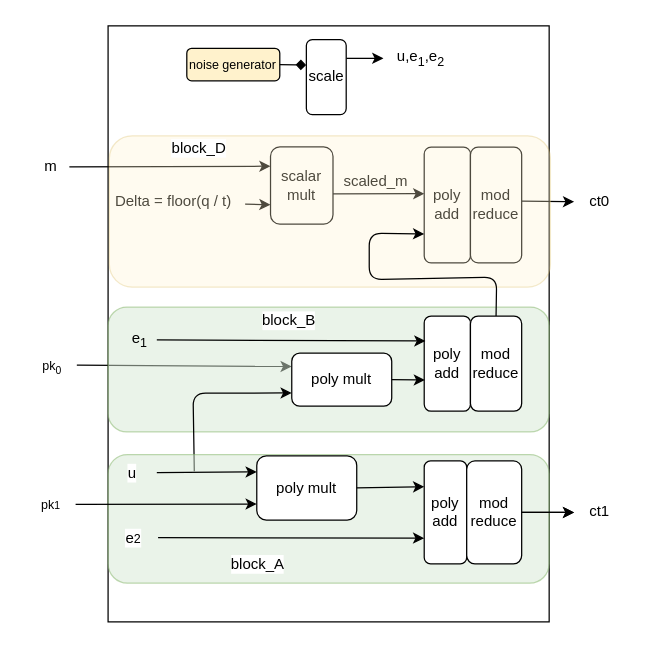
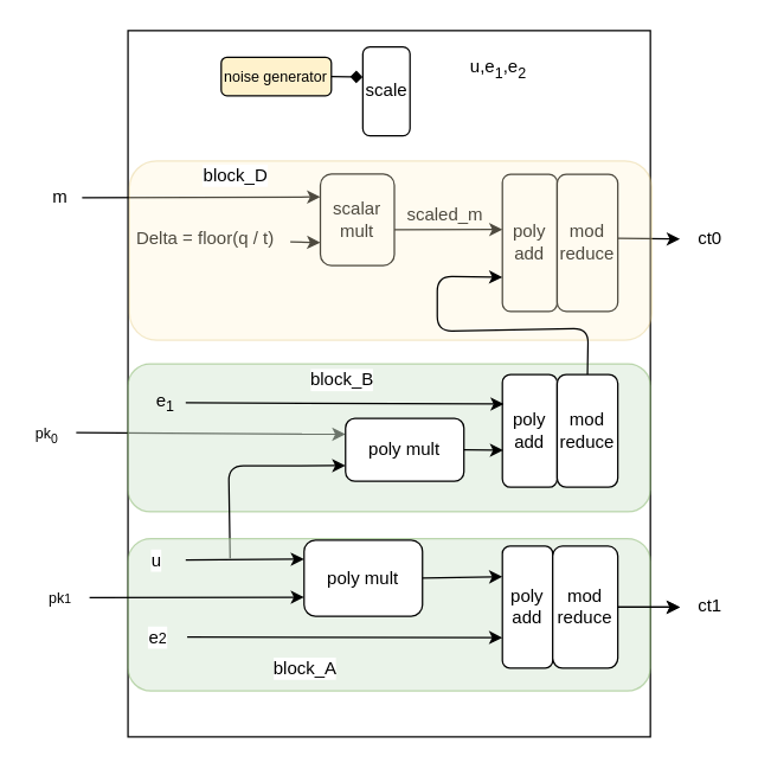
  <mxCell id="0" />
  <mxCell id="1" parent="0" />
  <mxCell id="2" value="" style="rounded=0;whiteSpace=wrap;html=1;" parent="1" vertex="1"><mxGeometry x="86" y="20" width="353" height="477" as="geometry" /></mxCell>
  <mxCell id="3" value="ct0" style="text;html=1;align=center;verticalAlign=middle;resizable=0;points=[];autosize=1;strokeColor=none;fillColor=none;" parent="1" vertex="1"><mxGeometry x="459" y="146" width="40" height="30" as="geometry" /></mxCell>
  <mxCell id="4" style="edgeStyle=none;html=1;exitX=1;exitY=0.5;exitDx=0;exitDy=0;" parent="1" target="3" edge="1"><mxGeometry relative="1" as="geometry"><mxPoint x="469" y="170" as="targetPoint" /><mxPoint x="417" y="160.31" as="sourcePoint" /></mxGeometry></mxCell>
  <mxCell id="5" value="" style="endArrow=classic;html=1;entryX=0;entryY=0.25;entryDx=0;entryDy=0;" parent="1" source="6" target="11" edge="1"><mxGeometry width="50" height="50" relative="1" as="geometry"><mxPoint x="122" y="295" as="sourcePoint" /><mxPoint x="242" y="382" as="targetPoint" /></mxGeometry></mxCell>
- <mxCell id="6" value="&lt;span style=&quot;font-size: 10px;&quot;&gt;pk&lt;sub&gt;0&lt;/sub&gt;&lt;/span&gt;" style="text;html=1;align=center;verticalAlign=middle;resizable=0;points=[];autosize=1;strokeColor=none;fillColor=none;" parent="1" vertex="1"><mxGeometry x="21" y="276.5" width="40" height="30" as="geometry" /></mxCell>
+ <mxCell id="6" value="&lt;span style=&quot;font-size: 10px;&quot;&gt;pk&lt;sub&gt;0&lt;/sub&gt;&lt;/span&gt;" style="text;html=1;align=center;verticalAlign=middle;resizable=0;points=[];autosize=1;strokeColor=none;fillColor=none;" parent="1" vertex="1"><mxGeometry x="11" y="276.5" width="40" height="30" as="geometry" /></mxCell>
  <mxCell id="7" value="" style="endArrow=classic;html=1;entryX=0;entryY=0.25;entryDx=0;entryDy=0;" parent="1" source="8" target="15" edge="1"><mxGeometry width="50" height="50" relative="1" as="geometry"><mxPoint x="124" y="141" as="sourcePoint" /><mxPoint x="284" y="141" as="targetPoint" /></mxGeometry></mxCell>
  <mxCell id="8" value="m" style="text;html=1;align=center;verticalAlign=middle;resizable=0;points=[];autosize=1;strokeColor=none;fillColor=none;" parent="1" vertex="1"><mxGeometry x="25" y="118" width="30" height="30" as="geometry" /></mxCell>
  <mxCell id="9" value="" style="rounded=1;whiteSpace=wrap;html=1;fillColor=#d5e8d4;fillStyle=auto;opacity=50;strokeColor=#82b366;" parent="1" vertex="1"><mxGeometry x="86" y="245" width="353" height="100" as="geometry" /></mxCell>
  <mxCell id="10" value="" style="group" parent="1" vertex="1" connectable="0"><mxGeometry x="79" y="117" width="361" height="349" as="geometry" /></mxCell>
  <mxCell id="11" value="poly mult" style="rounded=1;whiteSpace=wrap;html=1;" parent="10" vertex="1"><mxGeometry x="154" y="165" width="80" height="42.4" as="geometry" /></mxCell>
  <mxCell id="12" value="poly add" style="rounded=1;whiteSpace=wrap;html=1;" parent="10" vertex="1"><mxGeometry x="260" y="135.218" width="37" height="76.183" as="geometry" /></mxCell>
  <mxCell id="13" style="edgeStyle=none;html=1;exitX=1;exitY=0.5;exitDx=0;exitDy=0;entryX=0.016;entryY=0.672;entryDx=0;entryDy=0;entryPerimeter=0;" parent="10" source="11" target="12" edge="1"><mxGeometry relative="1" as="geometry"><mxPoint x="220" y="185.149" as="targetPoint" /></mxGeometry></mxCell>
  <mxCell id="14" value="" style="endArrow=classic;html=1;entryX=0;entryY=0.75;entryDx=0;entryDy=0;" parent="10" target="11" edge="1"><mxGeometry width="50" height="50" relative="1" as="geometry"><mxPoint x="76" y="259.434" as="sourcePoint" /><mxPoint x="173" y="175.015" as="targetPoint" /><Array as="points"><mxPoint x="75" y="197" /></Array></mxGeometry></mxCell>
  <mxCell id="15" value="scalar mult" style="rounded=1;whiteSpace=wrap;html=1;" parent="10" vertex="1"><mxGeometry x="137" y="-0.115" width="50" height="61.77" as="geometry" /></mxCell>
  <mxCell id="16" value="" style="endArrow=classic;html=1;entryX=0;entryY=0.75;entryDx=0;entryDy=0;exitX=1.015;exitY=0.557;exitDx=0;exitDy=0;exitPerimeter=0;" parent="10" source="17" target="15" edge="1"><mxGeometry width="50" height="50" relative="1" as="geometry"><mxPoint x="45" y="46.212" as="sourcePoint" /><mxPoint x="95" y="-46.442" as="targetPoint" /></mxGeometry></mxCell>
  <mxCell id="17" value="Delta = floor(q / t)" style="text;html=1;align=center;verticalAlign=middle;resizable=0;points=[];autosize=1;strokeColor=none;fillColor=none;" parent="10" vertex="1"><mxGeometry x="3" y="30.711" width="112" height="27" as="geometry" /></mxCell>
  <mxCell id="18" value="e&lt;sub&gt;1&lt;/sub&gt;" style="text;html=1;align=center;verticalAlign=middle;resizable=0;points=[];autosize=1;strokeColor=none;fillColor=none;" parent="10" vertex="1"><mxGeometry x="12" y="138.996" width="40" height="30" as="geometry" /></mxCell>
  <mxCell id="19" value="scaled_m" style="text;html=1;align=center;verticalAlign=middle;resizable=0;points=[];autosize=1;strokeColor=none;fillColor=none;" parent="10" vertex="1"><mxGeometry x="185.5" y="13.268" width="70" height="30" as="geometry" /></mxCell>
  <mxCell id="20" value="poly add" style="rounded=1;whiteSpace=wrap;html=1;" parent="10" vertex="1"><mxGeometry x="260" width="37" height="92.655" as="geometry" /></mxCell>
  <mxCell id="21" style="edgeStyle=none;html=1;entryX=0.003;entryY=0.737;entryDx=0;entryDy=0;exitX=1;exitY=0.609;exitDx=0;exitDy=0;exitPerimeter=0;entryPerimeter=0;" parent="10" source="15" edge="1"><mxGeometry relative="1" as="geometry"><mxPoint x="140" y="41.065" as="sourcePoint" /><mxPoint x="260.111" y="37.287" as="targetPoint" /><Array as="points" /></mxGeometry></mxCell>
  <mxCell id="22" value="" style="endArrow=classic;html=1;entryX=0;entryY=0.25;entryDx=0;entryDy=0;" parent="10" edge="1"><mxGeometry width="50" height="50" relative="1" as="geometry"><mxPoint x="46" y="154.288" as="sourcePoint" /><mxPoint x="261" y="155.164" as="targetPoint" /><Array as="points" /></mxGeometry></mxCell>
  <mxCell id="23" value="mod reduce" style="rounded=1;whiteSpace=wrap;html=1;" parent="10" vertex="1"><mxGeometry x="297" width="41" height="92.655" as="geometry" /></mxCell>
  <mxCell id="24" value="mod reduce" style="rounded=1;whiteSpace=wrap;html=1;" parent="10" vertex="1"><mxGeometry x="297" y="135.218" width="41" height="76.183" as="geometry" /></mxCell>
  <mxCell id="25" value="" style="rounded=1;whiteSpace=wrap;html=1;fillColor=#d5e8d4;fillStyle=auto;opacity=50;strokeColor=#82b366;" parent="10" vertex="1"><mxGeometry x="7" y="246.05" width="353" height="102.95" as="geometry" /></mxCell>
  <mxCell id="26" value="poly mult" style="rounded=1;whiteSpace=wrap;html=1;" parent="10" vertex="1"><mxGeometry x="126" y="247.08" width="80" height="51.475" as="geometry" /></mxCell>
  <mxCell id="27" value="poly add" style="rounded=1;whiteSpace=wrap;html=1;" parent="10" vertex="1"><mxGeometry x="260" y="251.198" width="34" height="82.36" as="geometry" /></mxCell>
  <mxCell id="28" style="edgeStyle=none;html=1;exitX=1;exitY=0.5;exitDx=0;exitDy=0;entryX=0;entryY=0.25;entryDx=0;entryDy=0;" parent="10" source="26" target="27" edge="1"><mxGeometry relative="1" as="geometry"><mxPoint x="226" y="271.788" as="targetPoint" /></mxGeometry></mxCell>
  <mxCell id="29" value="e&lt;span style=&quot;font-size: 10px;&quot;&gt;2&lt;/span&gt;" style="text;html=1;align=center;verticalAlign=middle;resizable=0;points=[];autosize=1;labelBackgroundColor=#FFFFFF;" parent="10" vertex="1"><mxGeometry x="7" y="297.525" width="40" height="30" as="geometry" /></mxCell>
  <mxCell id="30" value="" style="endArrow=classic;html=1;entryX=0;entryY=0.25;entryDx=0;entryDy=0;labelBackgroundColor=default;" parent="10" target="26" edge="1"><mxGeometry width="50" height="50" relative="1" as="geometry"><mxPoint x="46" y="260.463" as="sourcePoint" /><mxPoint x="166" y="350.029" as="targetPoint" /></mxGeometry></mxCell>
  <mxCell id="31" value="u" style="text;html=1;align=center;verticalAlign=middle;resizable=0;points=[];autosize=1;labelBackgroundColor=#FFFFFF;" parent="10" vertex="1"><mxGeometry x="11" y="246.05" width="30" height="30" as="geometry" /></mxCell>
  <mxCell id="32" value="" style="endArrow=classic;html=1;entryX=0;entryY=0.75;entryDx=0;entryDy=0;" parent="10" source="29" target="27" edge="1"><mxGeometry width="50" height="50" relative="1" as="geometry"><mxPoint x="50" y="313.997" as="sourcePoint" /><mxPoint x="226" y="318.115" as="targetPoint" /><Array as="points" /></mxGeometry></mxCell>
  <mxCell id="33" value="mod&lt;br&gt;reduce" style="rounded=1;whiteSpace=wrap;html=1;" parent="10" vertex="1"><mxGeometry x="294" y="251.198" width="44" height="82.36" as="geometry" /></mxCell>
  <mxCell id="34" value="block_A" style="text;html=1;strokeColor=none;fillColor=none;align=center;verticalAlign=middle;whiteSpace=wrap;rounded=0;labelBackgroundColor=#FFFFFF;fillStyle=hatch;" parent="10" vertex="1"><mxGeometry x="97" y="318.115" width="60" height="30.885" as="geometry" /></mxCell>
  <mxCell id="35" value="" style="rounded=1;whiteSpace=wrap;html=1;fillColor=#fff2cc;fillStyle=auto;strokeColor=#d6b656;opacity=30;" parent="10" vertex="1"><mxGeometry x="8" y="-9" width="353" height="121" as="geometry" /></mxCell>
  <mxCell id="36" style="edgeStyle=none;html=1;exitX=0.5;exitY=0;exitDx=0;exitDy=0;entryX=0;entryY=0.75;entryDx=0;entryDy=0;" edge="1" parent="10" source="24" target="20"><mxGeometry relative="1" as="geometry"><mxPoint x="166" y="64" as="targetPoint" /><Array as="points"><mxPoint x="318" y="104" /><mxPoint x="216" y="106" /><mxPoint x="216" y="69" /></Array></mxGeometry></mxCell>
  <mxCell id="37" value="ct1" style="text;html=1;align=center;verticalAlign=middle;resizable=0;points=[];autosize=1;strokeColor=none;fillColor=none;" parent="1" vertex="1"><mxGeometry x="459" y="394.38" width="40" height="30" as="geometry" /></mxCell>
  <mxCell id="38" style="edgeStyle=none;html=1;exitX=1;exitY=0.5;exitDx=0;exitDy=0;" parent="1" source="33" target="37" edge="1"><mxGeometry relative="1" as="geometry"><mxPoint x="405" y="416" as="targetPoint" /><mxPoint x="375" y="416" as="sourcePoint" /></mxGeometry></mxCell>
  <mxCell id="39" value="" style="endArrow=classic;html=1;entryX=0;entryY=0.75;entryDx=0;entryDy=0;" parent="1" source="40" target="26" edge="1"><mxGeometry width="50" height="50" relative="1" as="geometry"><mxPoint x="125" y="405" as="sourcePoint" /><mxPoint x="255" y="407" as="targetPoint" /></mxGeometry></mxCell>
  <mxCell id="40" value="&lt;span style=&quot;font-size: 10px;&quot;&gt;pk&lt;/span&gt;&lt;span style=&quot;font-size: 8.333px;&quot;&gt;1&lt;/span&gt;" style="text;html=1;align=center;verticalAlign=middle;resizable=0;points=[];autosize=1;strokeColor=none;fillColor=none;" parent="1" vertex="1"><mxGeometry x="20" y="388" width="40" height="30" as="geometry" /></mxCell>
  <mxCell id="41" style="edgeStyle=none;html=1;" parent="1" source="33" target="37" edge="1"><mxGeometry relative="1" as="geometry" /></mxCell>
  <mxCell id="42" value="" style="group" parent="1" vertex="1" connectable="0"><mxGeometry x="149" y="37" width="202" height="100" as="geometry" /></mxCell>
  <mxCell id="43" value="&lt;font style=&quot;font-size: 10px;&quot;&gt;noise generator&lt;/font&gt;" style="rounded=1;whiteSpace=wrap;html=1;fillColor=#fff2cc;" parent="42" vertex="1"><mxGeometry y="1" width="74.42" height="26" as="geometry" /></mxCell>
  <mxCell id="44" value="u,e&lt;sub&gt;1&lt;/sub&gt;,e&lt;sub&gt;2&lt;/sub&gt;" style="text;html=1;align=center;verticalAlign=middle;resizable=0;points=[];autosize=1;strokeColor=none;fillColor=none;" parent="42" vertex="1"><mxGeometry x="157.347" y="-6" width="60" height="30" as="geometry" /></mxCell>
- <mxCell id="45" style="edgeStyle=none;html=1;exitX=1;exitY=0.25;exitDx=0;exitDy=0;" parent="42" source="46" target="44" edge="1"><mxGeometry relative="1" as="geometry" /></mxCell>
  <mxCell id="46" value="scale" style="rounded=1;whiteSpace=wrap;html=1;" parent="42" vertex="1"><mxGeometry x="95.684" y="-6" width="31.895" height="60" as="geometry" /></mxCell>
  <mxCell id="47" style="edgeStyle=none;html=1;exitX=1;exitY=0.5;exitDx=0;exitDy=0;entryX=-0.006;entryY=0.338;entryDx=0;entryDy=0;entryPerimeter=0;endArrow=diamond;" parent="42" source="43" target="46" edge="1"><mxGeometry relative="1" as="geometry"><mxPoint x="148.842" y="13.857" as="targetPoint" /><Array as="points" /></mxGeometry></mxCell>
  <mxCell id="48" value="block_B" style="text;html=1;strokeColor=none;fillColor=none;align=center;verticalAlign=middle;whiteSpace=wrap;rounded=0;labelBackgroundColor=#FFFFFF;fillStyle=hatch;" parent="1" vertex="1"><mxGeometry x="201" y="241" width="60" height="30" as="geometry" /></mxCell>
  <mxCell id="49" value="block_D" style="text;html=1;strokeColor=none;fillColor=none;align=center;verticalAlign=middle;whiteSpace=wrap;rounded=0;labelBackgroundColor=#FFFFFF;fillStyle=hatch;" parent="1" vertex="1"><mxGeometry x="129" y="103.001" width="60" height="30.885" as="geometry" /></mxCell>
